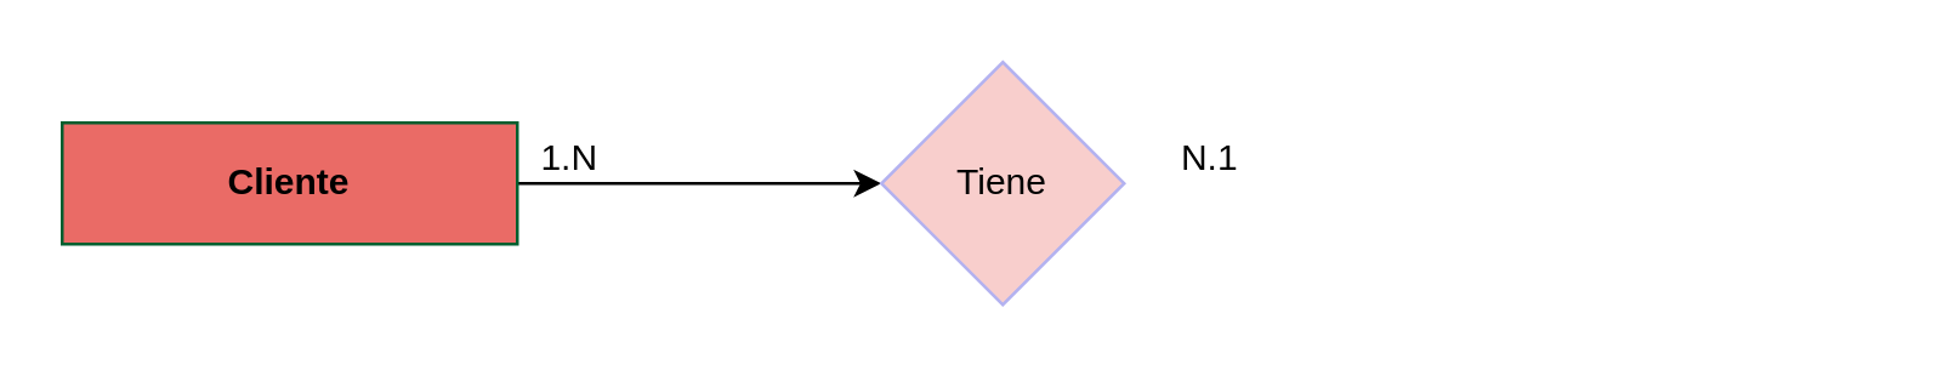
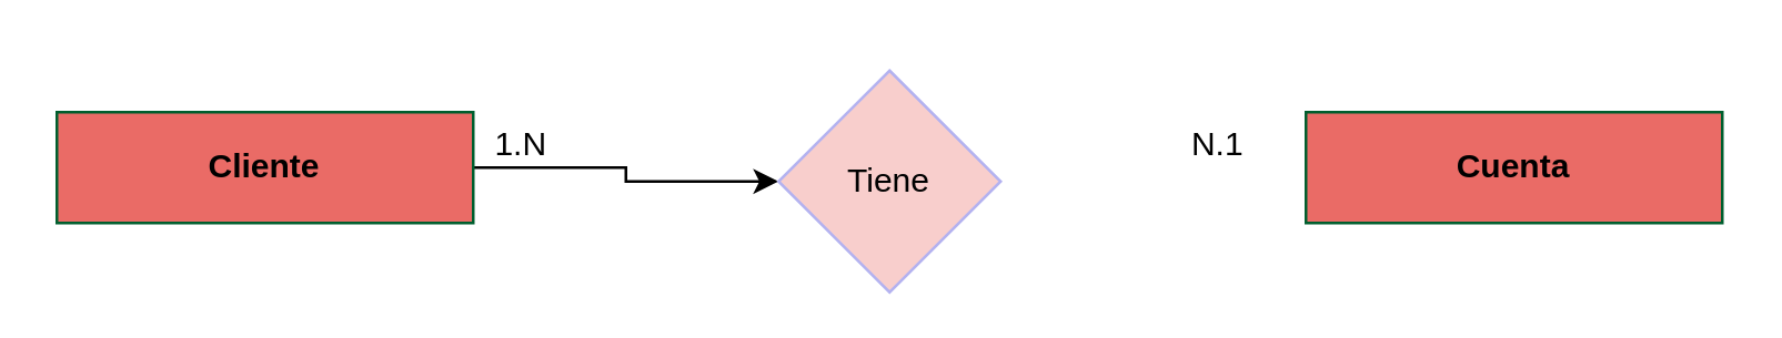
  <mxCell id="0" />
  <mxCell id="1" parent="0" />
  <mxCell id="2" style="edgeStyle=orthogonalEdgeStyle;rounded=0;orthogonalLoop=1;jettySize=auto;html=1;exitX=1;exitY=0.5;exitDx=0;exitDy=0;entryX=0;entryY=0.5;entryDx=0;entryDy=0;" edge="1" parent="1" source="3" target="5"><mxGeometry relative="1" as="geometry" /></mxCell>
  <mxCell id="3" value="&lt;b&gt;Cliente&lt;/b&gt;" style="rounded=0;whiteSpace=wrap;html=1;fillColor=#EA6B66;strokeColor=#005E2E;" vertex="1" parent="1"><mxGeometry x="20" y="40" width="150" height="40" as="geometry" /></mxCell>
- <mxCell id="5" value="Tiene" style="rhombus;whiteSpace=wrap;html=1;fillColor=#f8cecc;strokeColor=light-dark(#b3b2f0, #d7817e);" vertex="1" parent="1"><mxGeometry x="290" y="20" width="80" height="80" as="geometry" /></mxCell>
+ <mxCell id="4" value="&lt;b&gt;Cuenta&lt;/b&gt;" style="rounded=0;whiteSpace=wrap;html=1;fillColor=#EA6B66;strokeColor=#005E2E;" vertex="1" parent="1"><mxGeometry x="470" y="40" width="150" height="40" as="geometry" /></mxCell>
+ <mxCell id="5" value="Tiene" style="rhombus;whiteSpace=wrap;html=1;fillColor=#f8cecc;strokeColor=light-dark(#b3b2f0, #d7817e);" vertex="1" parent="1"><mxGeometry x="280" y="25" width="80" height="80" as="geometry" /></mxCell>
  <mxCell id="6" value="1.N" style="text;html=1;align=center;verticalAlign=middle;resizable=0;points=[];autosize=1;strokeColor=none;fillColor=none;" vertex="1" parent="1"><mxGeometry x="167" y="37" width="40" height="30" as="geometry" /></mxCell>
- <mxCell id="7" value="N.1" style="text;html=1;align=center;verticalAlign=middle;resizable=0;points=[];autosize=1;strokeColor=none;fillColor=none;" vertex="1" parent="1"><mxGeometry x="378" y="37" width="40" height="30" as="geometry" /></mxCell>
+ <mxCell id="7" value="N.1" style="text;html=1;align=center;verticalAlign=middle;resizable=0;points=[];autosize=1;strokeColor=none;fillColor=none;" vertex="1" parent="1"><mxGeometry x="418" y="37" width="40" height="30" as="geometry" /></mxCell>
